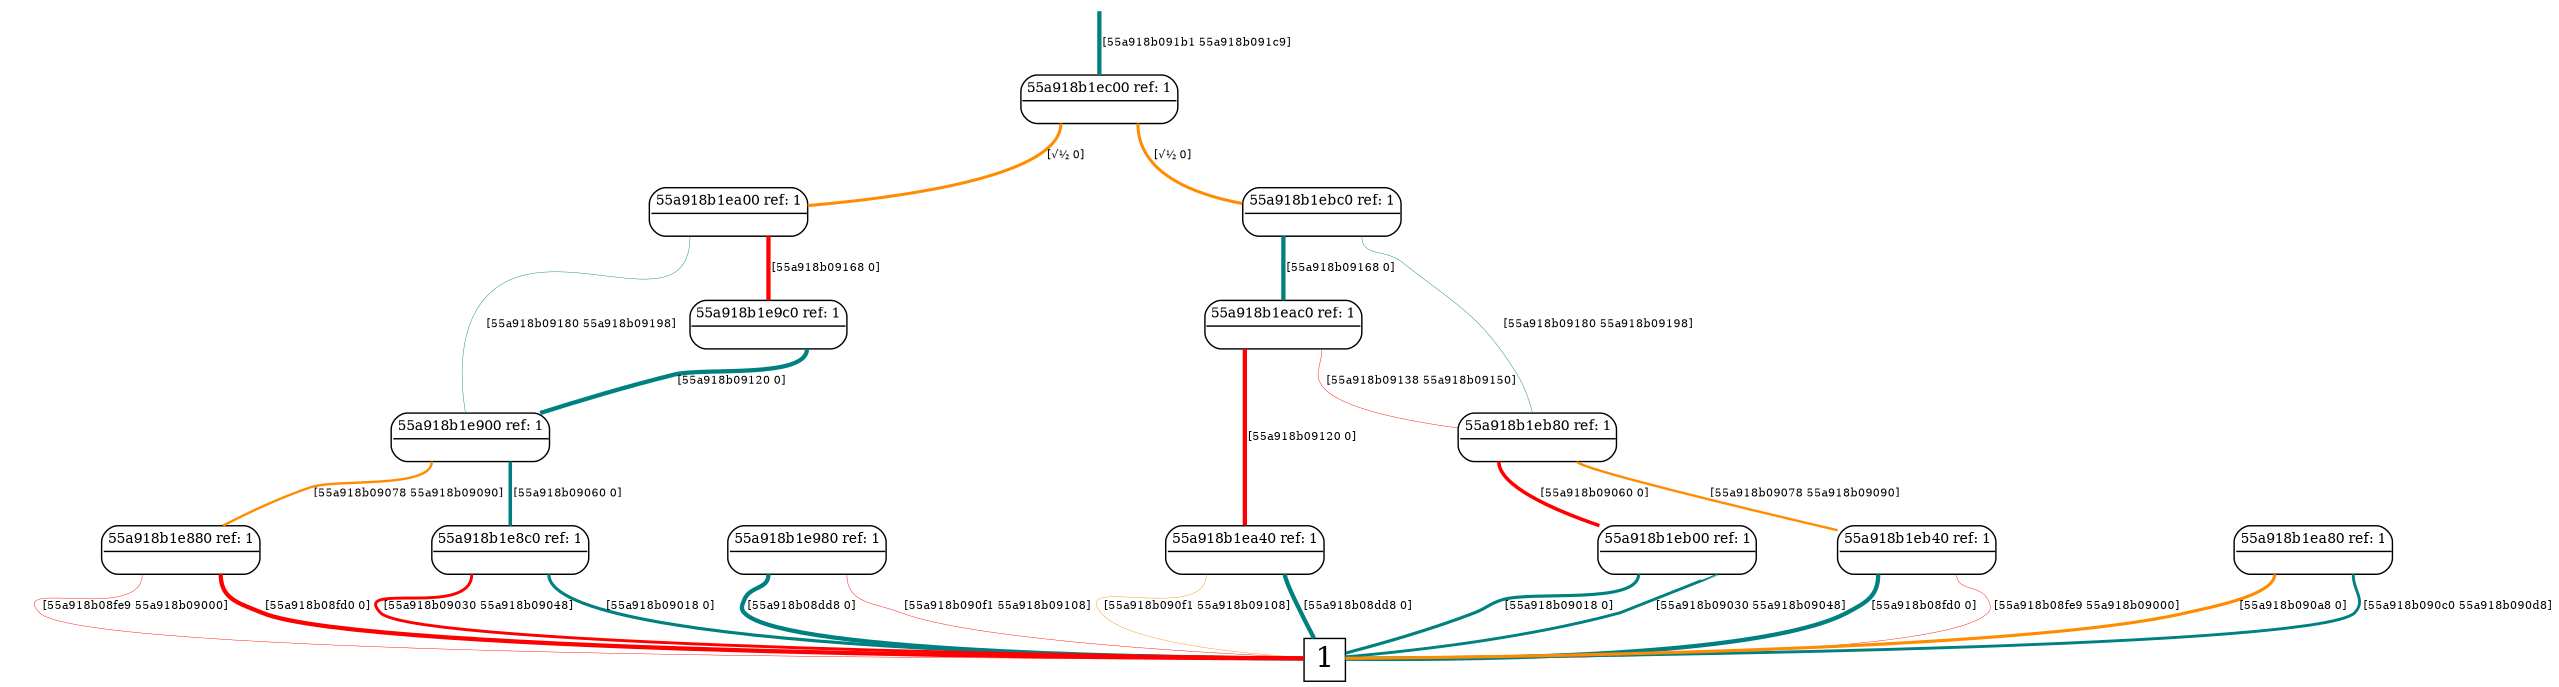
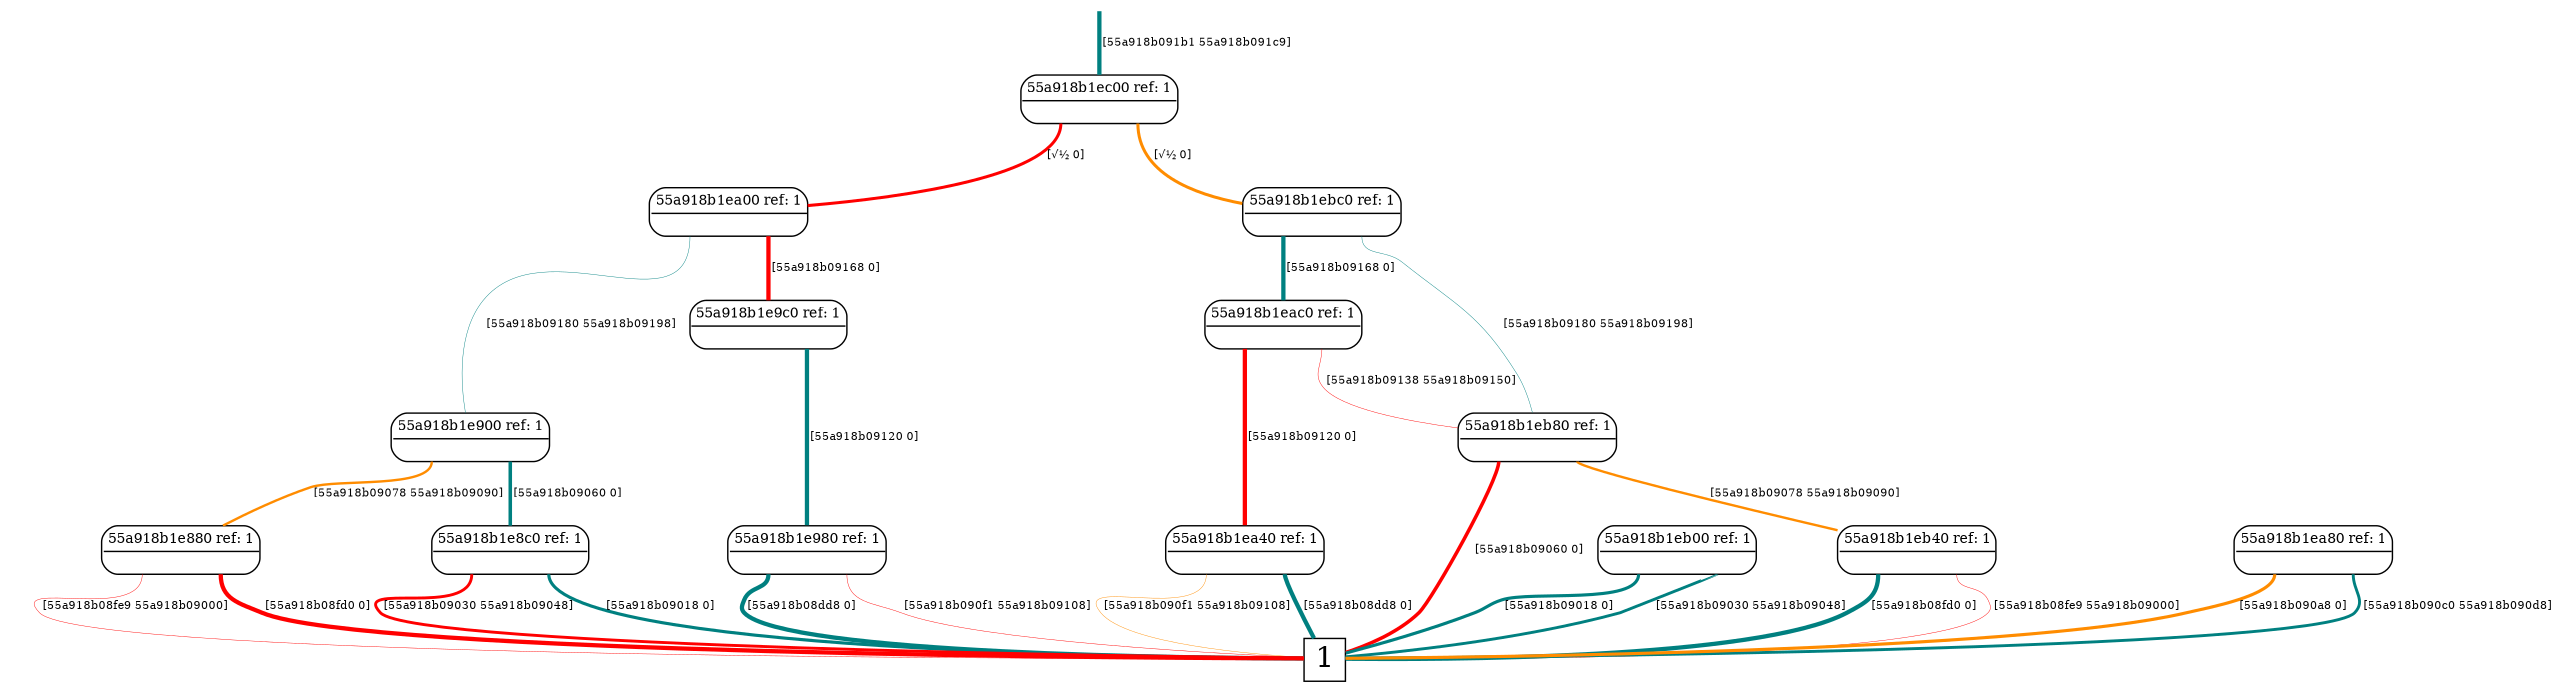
  digraph {
    node [shape=plain]
    edge [arrowhead=none color=teal penwidth=3 tailport="1:s"]
    root [shape=point style=invis]
    n2 [label=<<font point-size="10"><table border="1" cellspacing="0" cellpadding="2" style="rounded"><tr><td colspan="2" border="1" sides="B">55a918b1ec00 ref: 1</td></tr><tr><td port="0" href="javascript:;" border="0" tooltip="0.7071"><font color="white">&nbsp;0 </font></td><td port="1" href="javascript:;" border="0" tooltip="0.7071"><font color="white">&nbsp;0 </font></td></tr></table></font>>]
    n3 [label=<<font point-size="10"><table border="1" cellspacing="0" cellpadding="2" style="rounded"><tr><td colspan="2" border="1" sides="B">55a918b1ebc0 ref: 1</td></tr><tr><td port="0" href="javascript:;" border="0" tooltip="1"><font color="white">&nbsp;0 </font></td><td port="1" href="javascript:;" border="0" tooltip="1.47e-06+6.435e-06i"><font color="white">&nbsp;0 </font></td></tr></table></font>>]
    n4 [label=<<font point-size="10"><table border="1" cellspacing="0" cellpadding="2" style="rounded"><tr><td colspan="2" border="1" sides="B">55a918b1ea00 ref: 1</td></tr><tr><td port="0" href="javascript:;" border="0" tooltip="1.47e-06+6.435e-06i"><font color="white">&nbsp;0 </font></td><td port="1" href="javascript:;" border="0" tooltip="1"><font color="white">&nbsp;0 </font></td></tr></table></font>>]
    n5 [height=0.3 label=<<font point-size="20">1</font>> shape=box width=0.3]
    n6 [label=<<font point-size="10"><table border="1" cellspacing="0" cellpadding="2" style="rounded"><tr><td colspan="2" border="1" sides="B">55a918b1eb80 ref: 1</td></tr><tr><td port="0" href="javascript:;" border="0" tooltip="0.8273"><font color="white">&nbsp;0 </font></td><td port="1" href="javascript:;" border="0" tooltip="0.3815+0.4123i"><font color="white">&nbsp;0 </font></td></tr></table></font>>]
    n7 [label=<<font point-size="10"><table border="1" cellspacing="0" cellpadding="2" style="rounded"><tr><td colspan="2" border="1" sides="B">55a918b1eac0 ref: 1</td></tr><tr><td port="0" href="javascript:;" border="0" tooltip="1"><font color="white">&nbsp;0 </font></td><td port="1" href="javascript:;" border="0" tooltip="1.216e-06+5.324e-06i"><font color="white">&nbsp;0 </font></td></tr></table></font>>]
    n8 [label=<<font point-size="10"><table border="1" cellspacing="0" cellpadding="2" style="rounded"><tr><td colspan="2" border="1" sides="B">55a918b1e9c0 ref: 1</td></tr><tr><td port="0" href="javascript:;" border="0" tooltip="1.216e-06+5.324e-06i"><font color="white">&nbsp;0 </font></td><td port="1" href="javascript:;" border="0" tooltip="1"><font color="white">&nbsp;0 </font></td></tr></table></font>>]
    n9 [label=<<font point-size="10"><table border="1" cellspacing="0" cellpadding="2" style="rounded"><tr><td colspan="2" border="1" sides="B">55a918b1e900 ref: 1</td></tr><tr><td port="0" href="javascript:;" border="0" tooltip="0.3815+0.4123i"><font color="white">&nbsp;0 </font></td><td port="1" href="javascript:;" border="0" tooltip="0.8273"><font color="white">&nbsp;0 </font></td></tr></table></font>>]
    n10 [label=<<font point-size="10"><table border="1" cellspacing="0" cellpadding="2" style="rounded"><tr><td colspan="2" border="1" sides="B">55a918b1eb40 ref: 1</td></tr><tr><td port="0" href="javascript:;" border="0" tooltip="1"><font color="white">&nbsp;0 </font></td><td port="1" href="javascript:;" border="0" tooltip="-7.943e-06+3.96e-06i"><font color="white">&nbsp;0 </font></td></tr></table></font>>]
    n11 [label=<<font point-size="10"><table border="1" cellspacing="0" cellpadding="2" style="rounded"><tr><td colspan="2" border="1" sides="B">55a918b1eb00 ref: 1</td></tr><tr><td port="0" href="javascript:;" border="0" tooltip="0.7342"><font color="white">&nbsp;0 </font></td><td port="1" href="javascript:;" border="0" tooltip="0.4611+0.4983i"><font color="white">&nbsp;0 </font></td></tr></table></font>>]
    n12 [label=<<font point-size="10"><table border="1" cellspacing="0" cellpadding="2" style="rounded"><tr><td colspan="2" border="1" sides="B">55a918b1ea40 ref: 1</td></tr><tr><td port="0" href="javascript:;" border="0" tooltip="-2.092e-06+3.061e-06i"><font color="white">&nbsp;0 </font></td><td port="1" href="javascript:;" border="0" tooltip="1"><font color="white">&nbsp;0 </font></td></tr></table></font>>]
    n13 [label=<<font point-size="10"><table border="1" cellspacing="0" cellpadding="2" style="rounded"><tr><td colspan="2" border="1" sides="B">55a918b1e980 ref: 1</td></tr><tr><td port="0" href="javascript:;" border="0" tooltip="1"><font color="white">&nbsp;0 </font></td><td port="1" href="javascript:;" border="0" tooltip="-2.092e-06+3.061e-06i"><font color="white">&nbsp;0 </font></td></tr></table></font>>]
    n14 [label=<<font point-size="10"><table border="1" cellspacing="0" cellpadding="2" style="rounded"><tr><td colspan="2" border="1" sides="B">55a918b1e8c0 ref: 1</td></tr><tr><td port="0" href="javascript:;" border="0" tooltip="0.4611+0.4983i"><font color="white">&nbsp;0 </font></td><td port="1" href="javascript:;" border="0" tooltip="0.7342"><font color="white">&nbsp;0 </font></td></tr></table></font>>]
    n15 [label=<<font point-size="10"><table border="1" cellspacing="0" cellpadding="2" style="rounded"><tr><td colspan="2" border="1" sides="B">55a918b1e880 ref: 1</td></tr><tr><td port="0" href="javascript:;" border="0" tooltip="-7.943e-06+3.96e-06i"><font color="white">&nbsp;0 </font></td><td port="1" href="javascript:;" border="0" tooltip="1"><font color="white">&nbsp;0 </font></td></tr></table></font>>]
    n16 [label=<<font point-size="10"><table border="1" cellspacing="0" cellpadding="2" style="rounded"><tr><td colspan="2" border="1" sides="B">55a918b1ea80 ref: 1</td></tr><tr><td port="0" href="javascript:;" border="0" tooltip="0.7342"><font color="white">&nbsp;0 </font></td><td port="1" href="javascript:;" border="0" tooltip="0.4611+0.4983i"><font color="white">&nbsp;0 </font></td></tr></table></font>>]
    root -> n2 [label=<<font point-size="8">&nbsp;[55a918b091b1 55a918b091c9]</font>>]
    n2 -> n3 [color=darkorange label=<<font point-size="8">&nbsp;[√½ 0]</font>> penwidth=2.12132]
-   n2 -> n4 [color=darkorange label=<<font point-size="8">&nbsp;[√½ 0]</font>> penwidth=2.12132 tailport="0:s"]
+   n2 -> n4 [color=red label=<<font point-size="8">&nbsp;[√½ 0]</font>> penwidth=2.12132 tailport="0:s"]
    n3 -> n6 [label=<<font point-size="8">&nbsp;[55a918b09180 55a918b09198]</font>> penwidth=0.3]
    n3 -> n7 [label=<<font point-size="8">&nbsp;[55a918b09168 0]</font>> tailport="0:s"]
    n4 -> n8 [color=red label=<<font point-size="8">&nbsp;[55a918b09168 0]</font>>]
    n4 -> n9 [label=<<font point-size="8">&nbsp;[55a918b09180 55a918b09198]</font>> penwidth=0.3 tailport="0:s"]
    n6 -> n10 [color=darkorange label=<<font point-size="8">&nbsp;[55a918b09078 55a918b09090]</font>> penwidth=1.68512]
-   n6 -> n11 [color=red label=<<font point-size="8">&nbsp;[55a918b09060 0]</font>> penwidth=2.48201 tailport="0:s"]
+   n6 -> n5 [color=red label=<<font point-size="8">&nbsp;[55a918b09060 0]</font>> penwidth=2.48201 tailport="0:s"]
    n7 -> n6 [color=red label=<<font point-size="8">&nbsp;[55a918b09138 55a918b09150]</font>> penwidth=0.3]
    n7 -> n12 [color=red label=<<font point-size="8">&nbsp;[55a918b09120 0]</font>> tailport="0:s"]
-   n8 -> n9 [label=<<font point-size="8">&nbsp;[55a918b09120 0]</font>>]
+   n8 -> n13 [label=<<font point-size="8">&nbsp;[55a918b09120 0]</font>>]
    n9 -> n14 [label=<<font point-size="8">&nbsp;[55a918b09060 0]</font>> penwidth=2.48201]
    n9 -> n15 [color=darkorange label=<<font point-size="8">&nbsp;[55a918b09078 55a918b09090]</font>> penwidth=1.68512 tailport="0:s"]
    n10 -> n5 [color=red label=<<font point-size="8">&nbsp;[55a918b08fe9 55a918b09000]</font>> penwidth=0.3]
    n10 -> n5 [label=<<font point-size="8">&nbsp;[55a918b08fd0 0]</font>> tailport="0:s"]
    n11 -> n5 [label=<<font point-size="8">&nbsp;[55a918b09030 55a918b09048]</font>> penwidth=2.0368]
    n11 -> n5 [label=<<font point-size="8">&nbsp;[55a918b09018 0]</font>> penwidth=2.2026 tailport="0:s"]
    n12 -> n5 [label=<<font point-size="8">&nbsp;[55a918b08dd8 0]</font>>]
    n12 -> n5 [color=darkorange label=<<font point-size="8">&nbsp;[55a918b090f1 55a918b09108]</font>> penwidth=0.3 tailport="0:s"]
    n13 -> n5 [color=red label=<<font point-size="8">&nbsp;[55a918b090f1 55a918b09108]</font>> penwidth=0.3]
    n13 -> n5 [label=<<font point-size="8">&nbsp;[55a918b08dd8 0]</font>> tailport="0:s"]
    n14 -> n5 [label=<<font point-size="8">&nbsp;[55a918b09018 0]</font>> penwidth=2.2026]
    n14 -> n5 [color=red label=<<font point-size="8">&nbsp;[55a918b09030 55a918b09048]</font>> penwidth=2.0368 tailport="0:s"]
    n15 -> n5 [color=red label=<<font point-size="8">&nbsp;[55a918b08fd0 0]</font>>]
    n15 -> n5 [color=red label=<<font point-size="8">&nbsp;[55a918b08fe9 55a918b09000]</font>> penwidth=0.3 tailport="0:s"]
    n16 -> n5 [label=<<font point-size="8">&nbsp;[55a918b090c0 55a918b090d8]</font>> penwidth=2.0368]
    n16 -> n5 [color=darkorange label=<<font point-size="8">&nbsp;[55a918b090a8 0]</font>> penwidth=2.2026 tailport="0:s"]
  }
